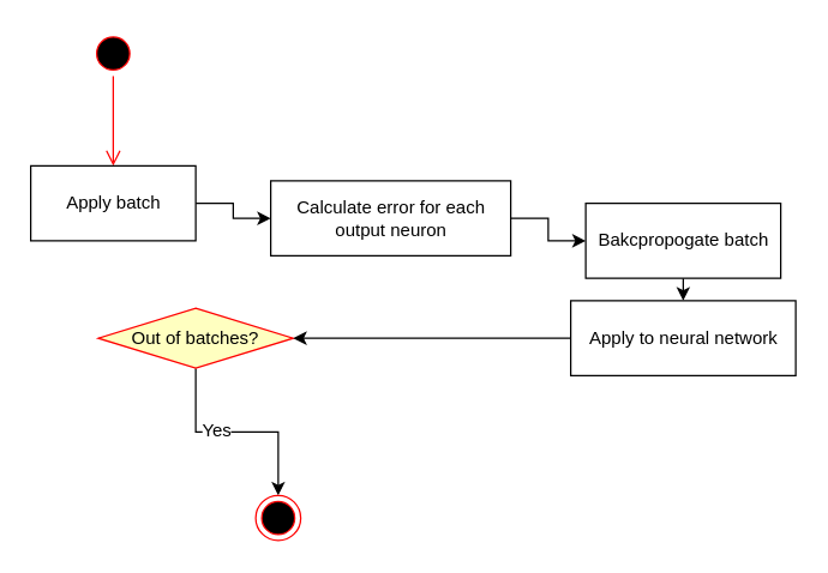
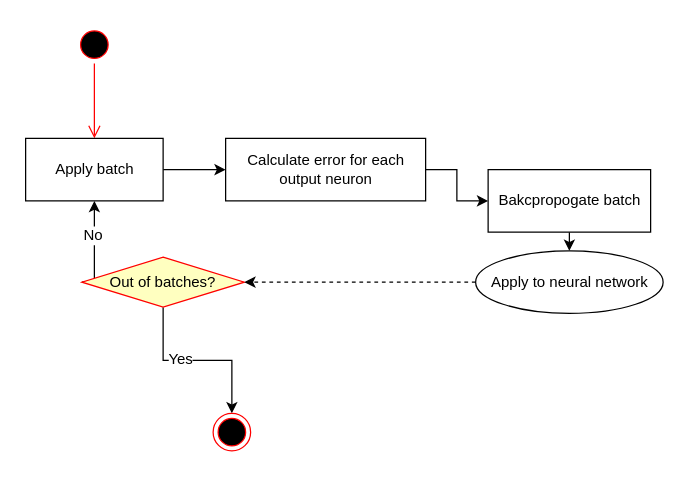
  <mxCell id="0" />
  <mxCell id="1" parent="0" />
  <mxCell id="2" value="" style="ellipse;html=1;shape=startState;fillColor=#000000;strokeColor=#ff0000;" vertex="1" parent="1"><mxGeometry x="60" y="20" width="30" height="30" as="geometry" /></mxCell>
  <mxCell id="3" value="" style="edgeStyle=orthogonalEdgeStyle;html=1;verticalAlign=bottom;endArrow=open;endSize=8;strokeColor=#ff0000;" edge="1" source="2" parent="1"><mxGeometry relative="1" as="geometry"><mxPoint x="75" y="110" as="targetPoint" /></mxGeometry></mxCell>
  <mxCell id="4" style="edgeStyle=orthogonalEdgeStyle;rounded=0;orthogonalLoop=1;jettySize=auto;html=1;exitX=1;exitY=0.5;exitDx=0;exitDy=0;entryX=0;entryY=0.5;entryDx=0;entryDy=0;" edge="1" parent="1" source="5" target="7"><mxGeometry relative="1" as="geometry" /></mxCell>
  <mxCell id="5" value="Apply batch" style="html=1;" vertex="1" parent="1"><mxGeometry x="20" y="110" width="110" height="50" as="geometry" /></mxCell>
  <mxCell id="6" style="edgeStyle=orthogonalEdgeStyle;rounded=0;orthogonalLoop=1;jettySize=auto;html=1;exitX=1;exitY=0.5;exitDx=0;exitDy=0;entryX=0;entryY=0.5;entryDx=0;entryDy=0;" edge="1" parent="1" source="7" target="9"><mxGeometry relative="1" as="geometry" /></mxCell>
- <mxCell id="7" value="Calculate error for each &lt;br&gt;output neuron" style="html=1;" vertex="1" parent="1"><mxGeometry x="180" y="120" width="160" height="50" as="geometry" /></mxCell>
+ <mxCell id="7" value="Calculate error for each &lt;br&gt;output neuron" style="html=1;" vertex="1" parent="1"><mxGeometry x="180" y="110" width="160" height="50" as="geometry" /></mxCell>
  <mxCell id="8" style="edgeStyle=orthogonalEdgeStyle;rounded=0;orthogonalLoop=1;jettySize=auto;html=1;exitX=0.5;exitY=1;exitDx=0;exitDy=0;entryX=0.5;entryY=0;entryDx=0;entryDy=0;" edge="1" parent="1" source="9" target="16"><mxGeometry relative="1" as="geometry" /></mxCell>
  <mxCell id="9" value="Bakcpropogate batch" style="html=1;" vertex="1" parent="1"><mxGeometry x="390" y="135" width="130" height="50" as="geometry" /></mxCell>
+ <mxCell id="10" style="edgeStyle=orthogonalEdgeStyle;rounded=0;orthogonalLoop=1;jettySize=auto;html=1;exitX=0;exitY=0.5;exitDx=0;exitDy=0;entryX=0.5;entryY=1;entryDx=0;entryDy=0;" edge="1" parent="1" source="14" target="5"><mxGeometry relative="1" as="geometry"><Array as="points"><mxPoint x="75" y="225" /></Array></mxGeometry></mxCell>
+ <mxCell id="11" value="No" style="text;html=1;resizable=0;points=[];align=center;verticalAlign=middle;labelBackgroundColor=#ffffff;" vertex="1" connectable="0" parent="10"><mxGeometry x="-0.183" y="-17" relative="1" as="geometry"><mxPoint x="-19" y="-17" as="offset" /></mxGeometry></mxCell>
  <mxCell id="12" style="edgeStyle=orthogonalEdgeStyle;rounded=0;orthogonalLoop=1;jettySize=auto;html=1;exitX=0.5;exitY=1;exitDx=0;exitDy=0;entryX=0.5;entryY=0;entryDx=0;entryDy=0;" edge="1" parent="1" source="14" target="17"><mxGeometry relative="1" as="geometry" /></mxCell>
  <mxCell id="13" value="Yes" style="text;html=1;resizable=0;points=[];align=center;verticalAlign=middle;labelBackgroundColor=#ffffff;" vertex="1" connectable="0" parent="12"><mxGeometry x="-0.204" y="1" relative="1" as="geometry"><mxPoint as="offset" /></mxGeometry></mxCell>
  <mxCell id="14" value="Out of batches?" style="rhombus;whiteSpace=wrap;html=1;fillColor=#ffffc0;strokeColor=#ff0000;" vertex="1" parent="1"><mxGeometry x="65" y="205" width="130" height="40" as="geometry" /></mxCell>
- <mxCell id="15" style="edgeStyle=orthogonalEdgeStyle;rounded=0;orthogonalLoop=1;jettySize=auto;html=1;exitX=0;exitY=0.5;exitDx=0;exitDy=0;entryX=1;entryY=0.5;entryDx=0;entryDy=0;" edge="1" parent="1" source="16" target="14"><mxGeometry relative="1" as="geometry" /></mxCell>
- <mxCell id="16" value="Apply to neural network" style="html=1;" vertex="1" parent="1"><mxGeometry x="380" y="200" width="150" height="50" as="geometry" /></mxCell>
+ <mxCell id="15" style="edgeStyle=orthogonalEdgeStyle;rounded=0;orthogonalLoop=1;jettySize=auto;html=1;exitX=0;exitY=0.5;exitDx=0;exitDy=0;entryX=1;entryY=0.5;entryDx=0;entryDy=0;dashed=1;" edge="1" parent="1" source="16" target="14"><mxGeometry relative="1" as="geometry" /></mxCell>
+ <mxCell id="16" value="Apply to neural network" style="ellipse;html=1;" vertex="1" parent="1"><mxGeometry x="380" y="200" width="150" height="50" as="geometry" /></mxCell>
  <mxCell id="17" value="" style="ellipse;html=1;shape=endState;fillColor=#000000;strokeColor=#ff0000;" vertex="1" parent="1"><mxGeometry x="170" y="330" width="30" height="30" as="geometry" /></mxCell>
